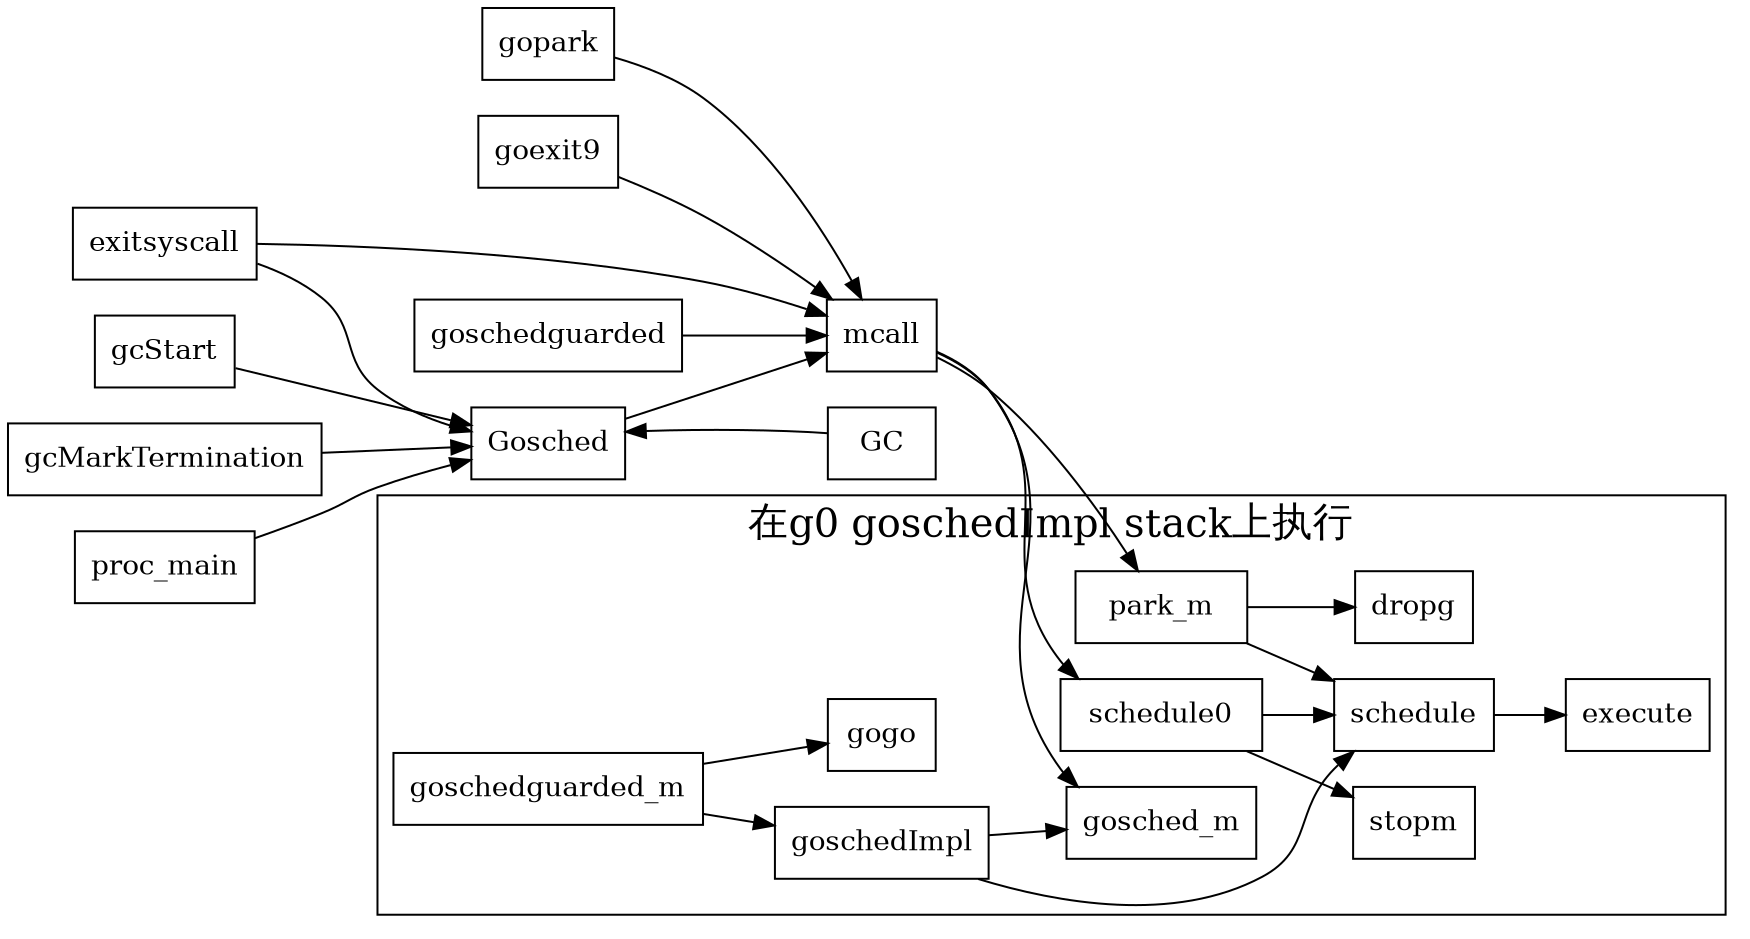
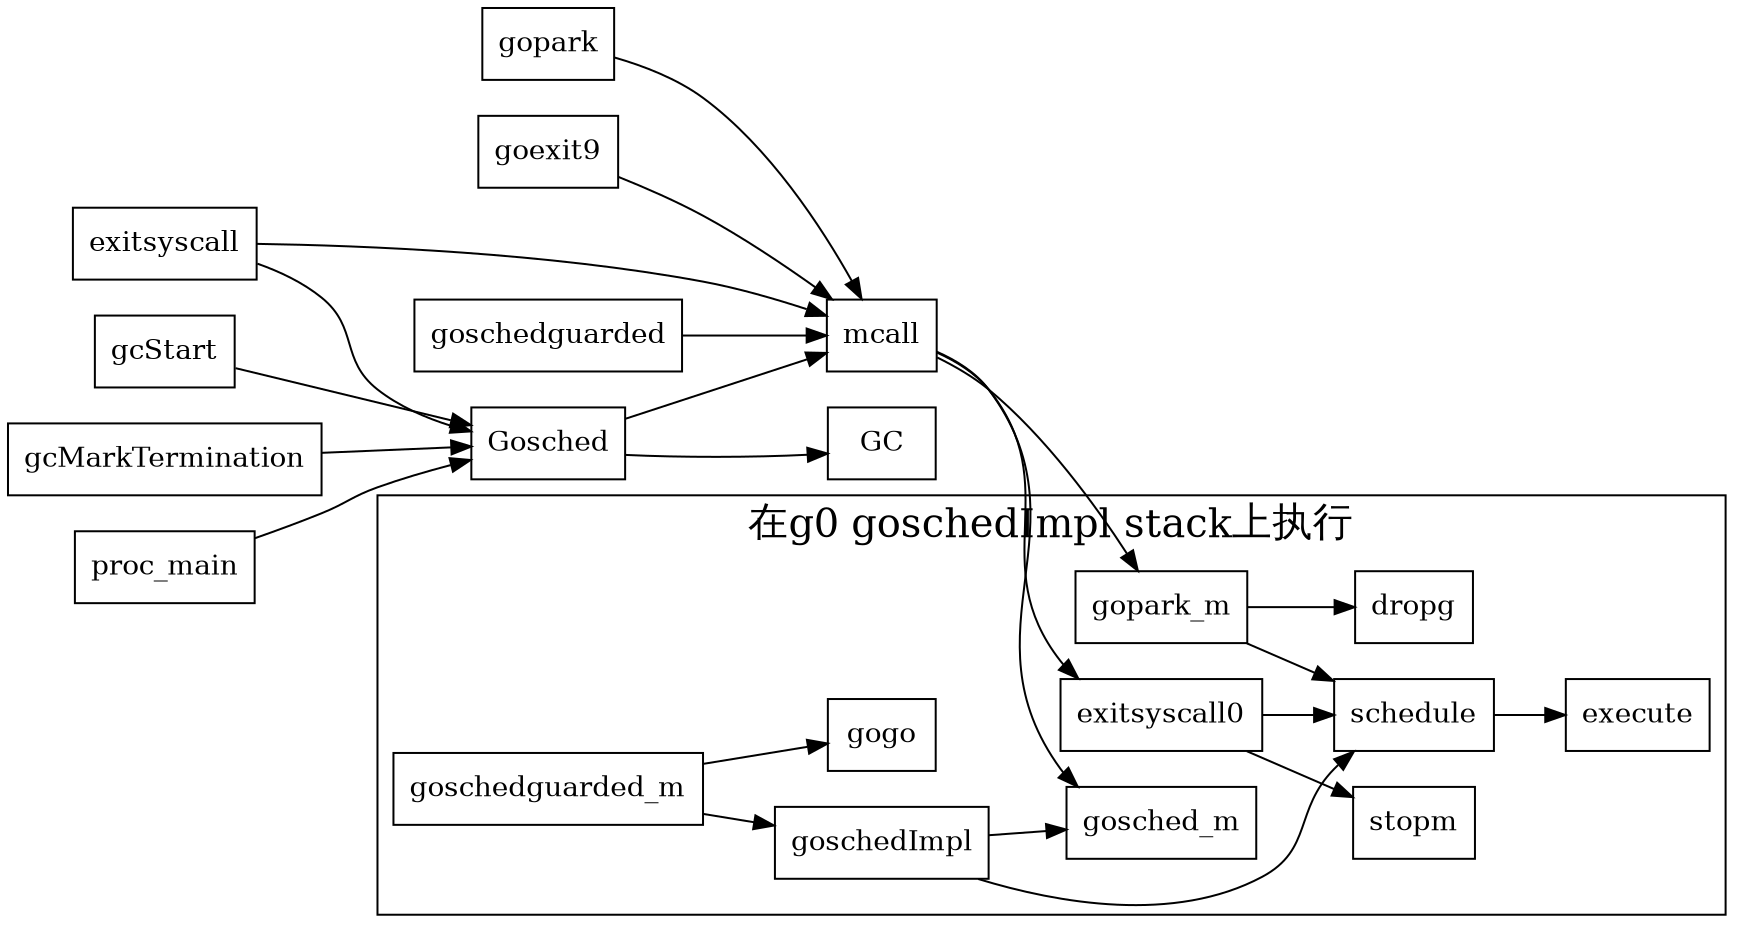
  digraph {
    newrank=true
    rankdir=LR
    node [shape=box]
    gosched_m
    goschedImpl
-   park_m
+   park_m [label=gopark_m]
    schedule
    dropg
    goschedguarded_m
    gogo
-   exitsyscall0 [label=schedule0]
+   exitsyscall0
    stopm
    execute
    Gosched
    mcall
    goschedguarded
    gopark
    n15 [label=goexit9]
    exitsyscall
    GC
    gcStart
    gcMarkTermination
    proc_main
    subgraph cluster_1 {
      fontsize=20
      label="在g0 goschedImpl stack上执行"
      gosched_m
      goschedImpl
      park_m
      schedule
      dropg
      goschedguarded_m
      gogo
      exitsyscall0
      stopm
      execute
    }
    goschedImpl -> gosched_m
    goschedImpl -> schedule
    park_m -> schedule
    park_m -> dropg
    schedule -> execute
    goschedguarded_m -> goschedImpl
    goschedguarded_m -> gogo
    exitsyscall0 -> schedule
    exitsyscall0 -> stopm
    Gosched -> mcall
    mcall -> gosched_m
    mcall -> park_m
    mcall -> exitsyscall0
    goschedguarded -> mcall
    gopark -> mcall
    n15 -> mcall
    exitsyscall -> Gosched
    exitsyscall -> mcall
-   GC -> Gosched
+   Gosched -> GC
    gcStart -> Gosched
    gcMarkTermination -> Gosched
    proc_main -> Gosched
  }
